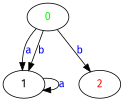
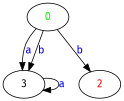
  digraph {
    fontname="Fira Sans"
    node [fontname="Fira Sans"]
    edge [fontname="Fira Sans"]
    n1 [label=<<font color="green">0</font>>]
-   1
+   1 [label=3]
    n3 [label=<<font color="red">2</font>>]
    n1 -> 1 [label=<<font color="blue">a</font>>]
    n1 -> 1 [label=<<font color="blue">b</font>>]
    n1 -> n3 [label=<<font color="blue">b</font>>]
    1 -> 1 [label=<<font color="blue">a</font>>]
  }
